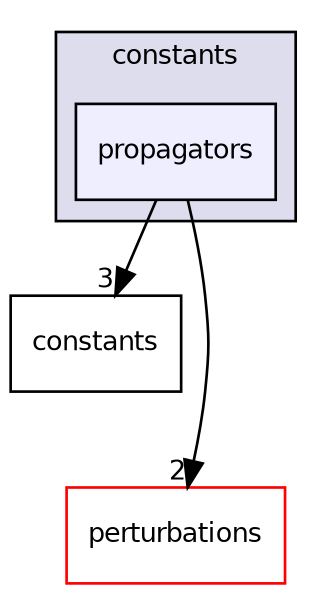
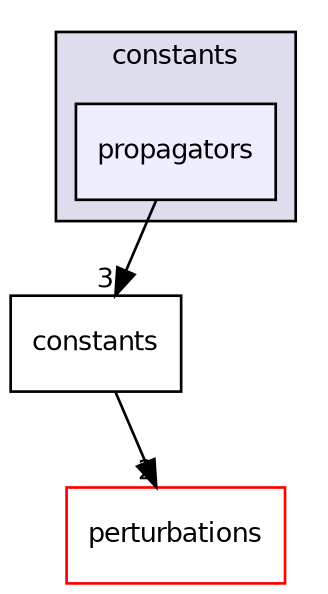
  digraph {
    compound=true
    node [fontname=Helvetica fontsize=10 shape=box style=filled]
    edge [labeldistance=1.5 labelfontname=Helvetica labelfontsize=10]
    n1 [fillcolor="#eeeeff" label=propagators pencolor=black]
    n2 [label=constants style=""]
    n3 [color=red fillcolor=white label=perturbations]
    subgraph cluster_1 {
      bgcolor="#ddddee"
      fontname=Helvetica
      fontsize=10
      label=constants
      pencolor=black
      n1
    }
    n1 -> n2 [headlabel=3]
-   n1 -> n3 [headlabel=2]
+   n2 -> n3 [headlabel=2]
  }
